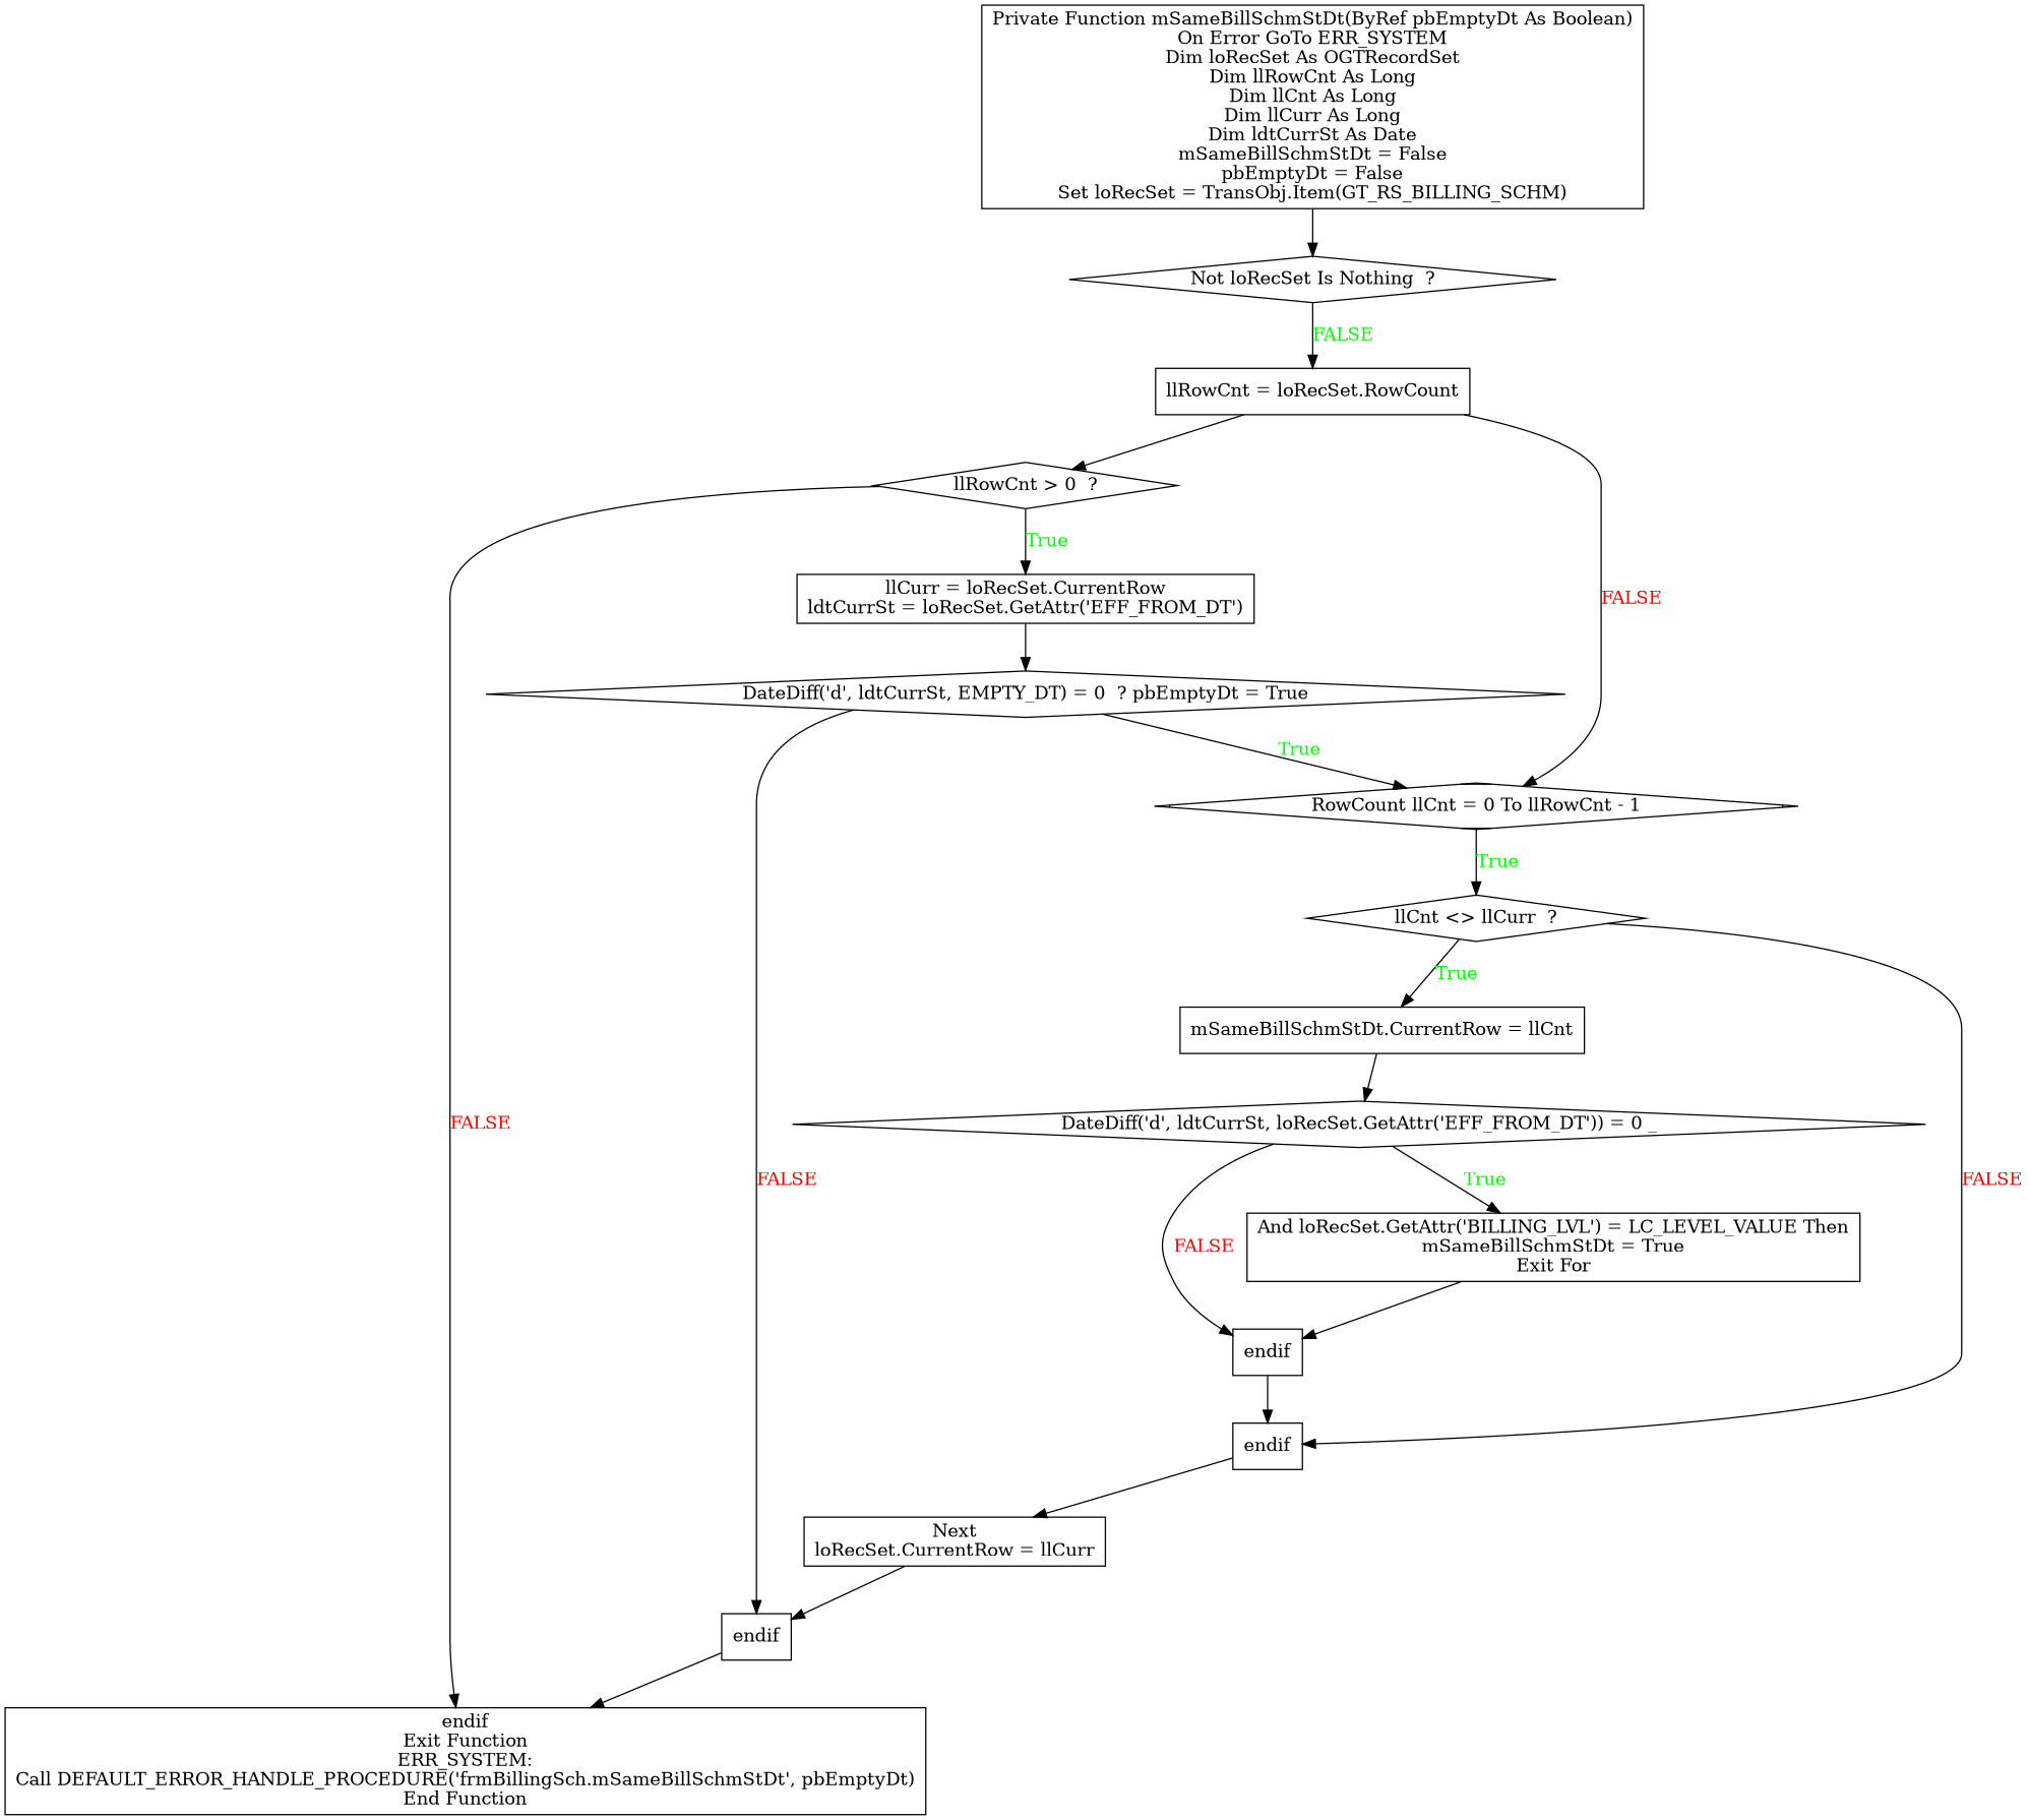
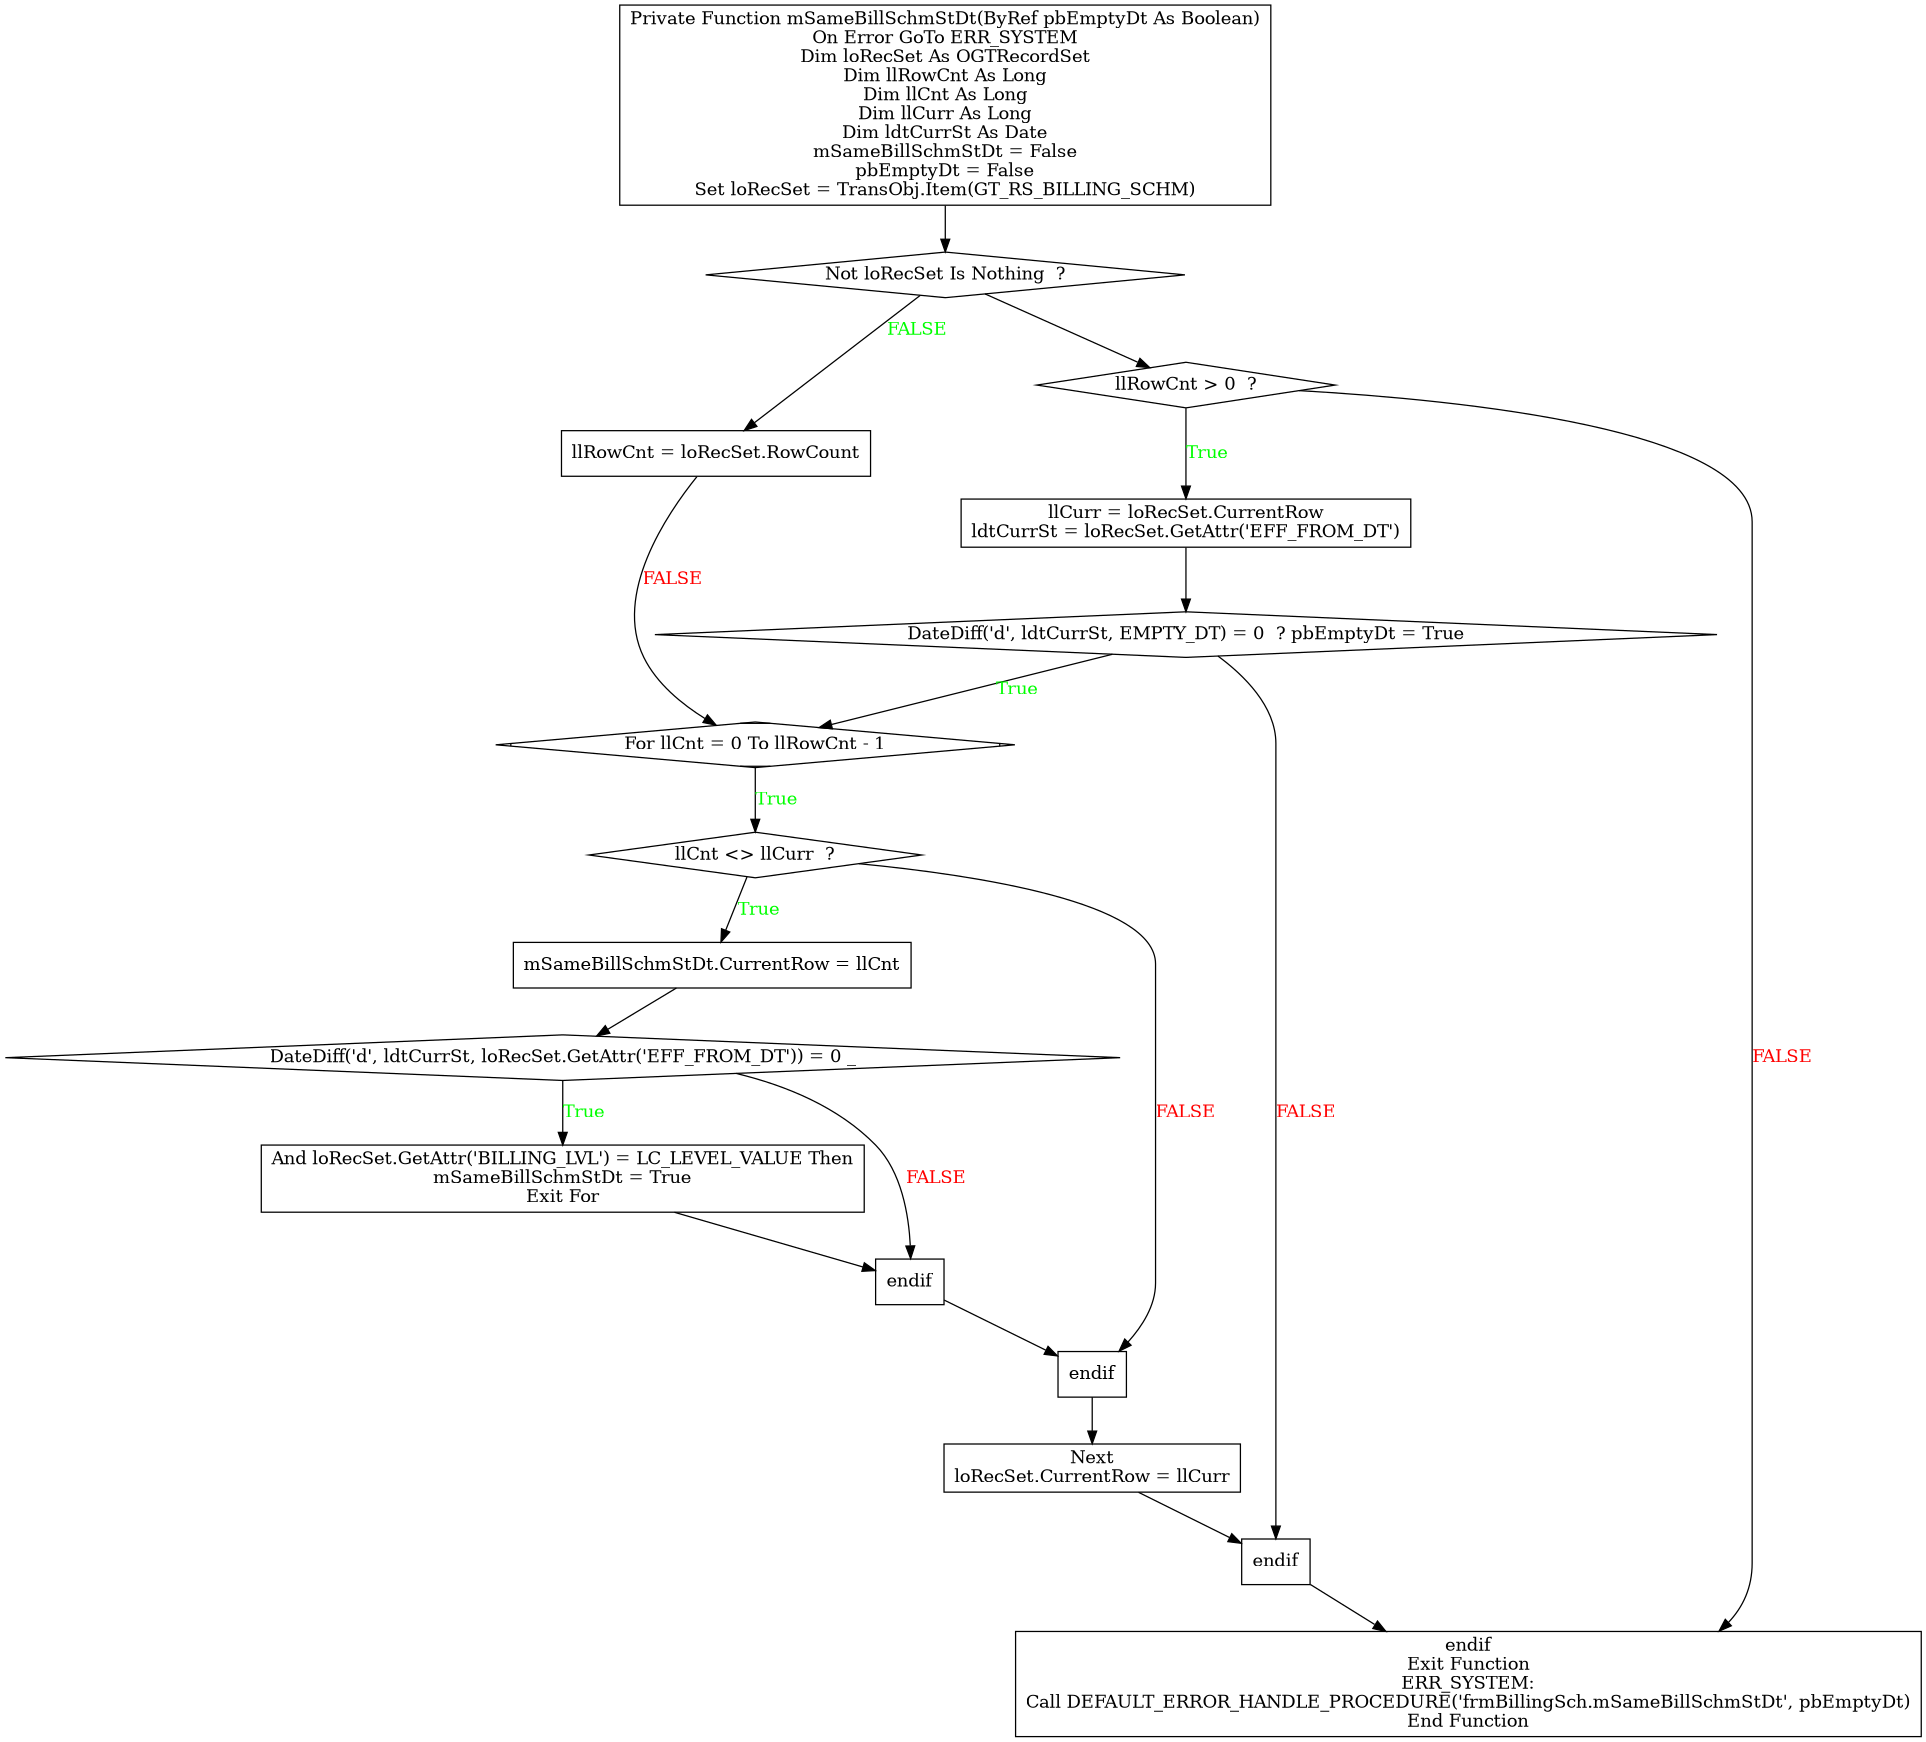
  digraph {
    node [shape=box]
    n1 [label="Private Function mSameBillSchmStDt(ByRef pbEmptyDt As Boolean)\nOn Error GoTo ERR_SYSTEM\nDim loRecSet As OGTRecordSet\nDim llRowCnt As Long\nDim llCnt As Long\nDim llCurr As Long\nDim ldtCurrSt As Date\nmSameBillSchmStDt = False\npbEmptyDt = False\nSet loRecSet = TransObj.Item(GT_RS_BILLING_SCHM)"]
    n2 [label="Not loRecSet Is Nothing  ?" shape=diamond]
    n3 [label="llRowCnt = loRecSet.RowCount"]
    n4 [label="llRowCnt > 0  ?" shape=diamond]
-   n5 [label="RowCount llCnt = 0 To llRowCnt - 1" shape=Mdiamond]
+   n5 [label="For llCnt = 0 To llRowCnt - 1" shape=Mdiamond]
    n6 [label="llCurr = loRecSet.CurrentRow\nldtCurrSt = loRecSet.GetAttr('EFF_FROM_DT')"]
    n7 [label="endif\nExit Function\nERR_SYSTEM:\nCall DEFAULT_ERROR_HANDLE_PROCEDURE('frmBillingSch.mSameBillSchmStDt', pbEmptyDt)\nEnd Function"]
    n8 [label="DateDiff('d', ldtCurrSt, EMPTY_DT) = 0  ? pbEmptyDt = True" shape=diamond]
    n9 [label=endif]
    n10 [label="llCnt <> llCurr  ?" shape=diamond]
    n11 [label="mSameBillSchmStDt.CurrentRow = llCnt"]
    n12 [label=endif]
    n13 [label="DateDiff('d', ldtCurrSt, loRecSet.GetAttr('EFF_FROM_DT')) = 0 _" shape=diamond]
    n14 [label="Next\nloRecSet.CurrentRow = llCurr"]
    n15 [label="And loRecSet.GetAttr('BILLING_LVL') = LC_LEVEL_VALUE Then\nmSameBillSchmStDt = True\nExit For"]
    n16 [label=endif]
    n1 -> n2
    n2 -> n3 [fontcolor=GREEN label=FALSE]
-   n3 -> n4
+   n2 -> n4
    n3 -> n5 [fontcolor=RED label=FALSE]
    n4 -> n6 [fontcolor=GREEN label=True]
    n4 -> n7 [fontcolor=RED label=FALSE]
    n5 -> n10 [fontcolor=GREEN label=True]
    n6 -> n8
    n8 -> n5 [fontcolor=GREEN label=True]
    n8 -> n9 [fontcolor=RED label=FALSE]
    n9 -> n7
    n10 -> n11 [fontcolor=GREEN label=True]
    n10 -> n12 [fontcolor=RED label=FALSE]
    n11 -> n13
    n12 -> n14
    n13 -> n15 [fontcolor=GREEN label=True]
    n13 -> n16 [fontcolor=RED label=FALSE]
    n14 -> n9
    n15 -> n16
    n16 -> n12
  }
